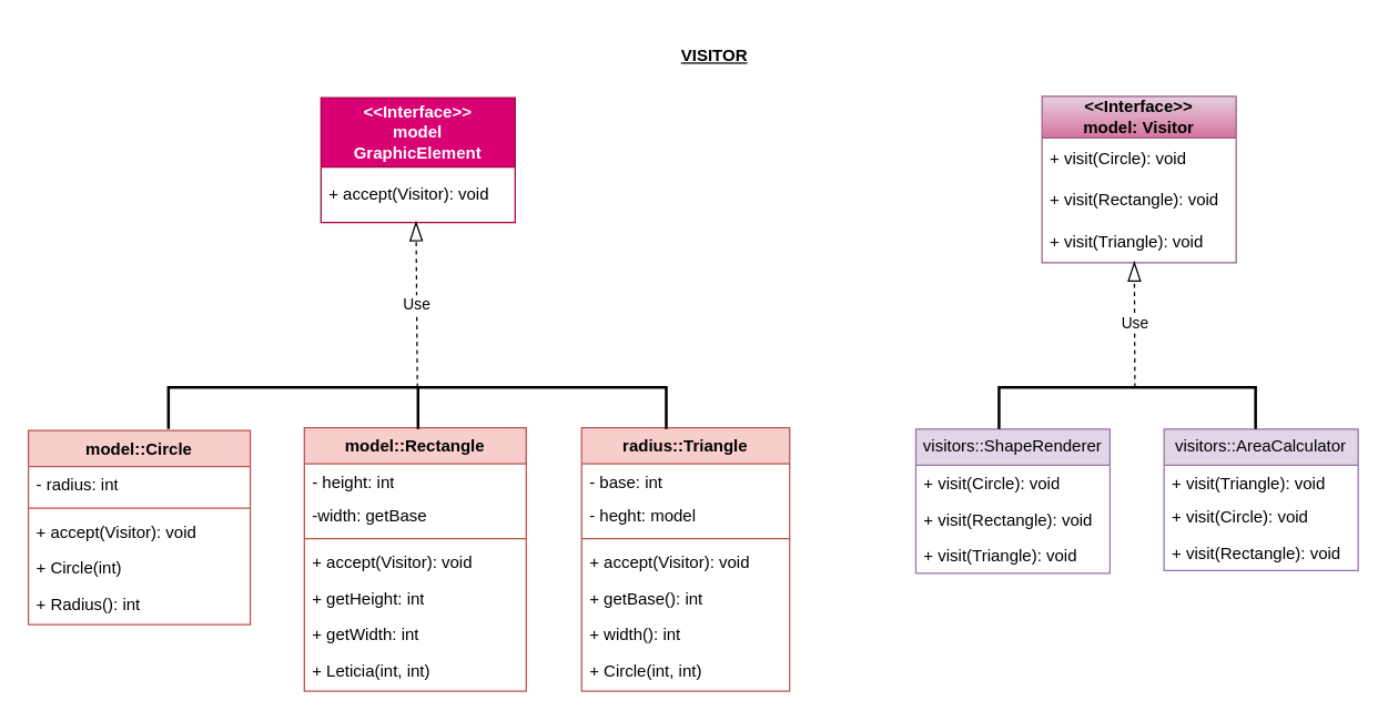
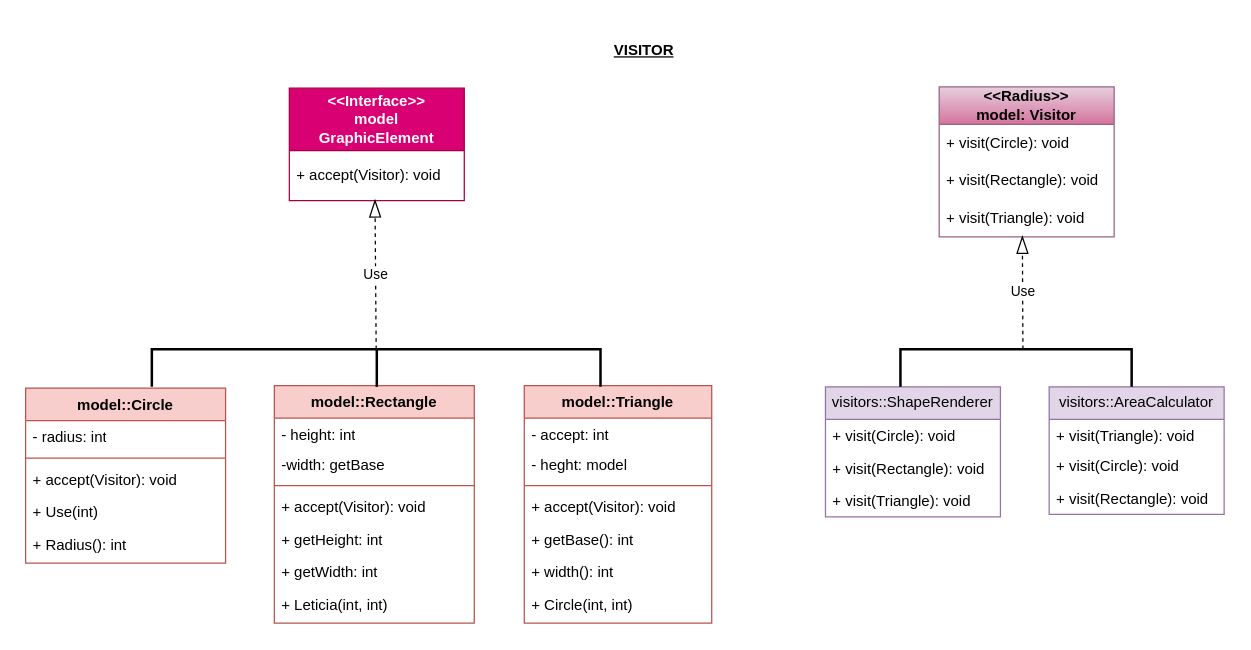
  <mxCell id="0" />
  <mxCell id="1" parent="0" />
  <mxCell id="2" value="&amp;lt;&amp;lt;Interface&amp;gt;&amp;gt;&lt;div&gt;model&lt;/div&gt;&lt;div&gt;GraphicElement&lt;/div&gt;" style="swimlane;fontStyle=1;childLayout=stackLayout;horizontal=1;startSize=50;horizontalStack=0;resizeParent=1;resizeParentMax=0;resizeLast=0;collapsible=1;marginBottom=0;whiteSpace=wrap;html=1;fillColor=#d80073;strokeColor=#A50040;fontColor=#ffffff;" vertex="1" parent="1"><mxGeometry x="231" y="70" width="140" height="90" as="geometry" /></mxCell>
  <mxCell id="3" value="+ accept(Visitor): void" style="text;strokeColor=none;fillColor=none;align=left;verticalAlign=middle;spacingLeft=4;spacingRight=4;overflow=hidden;points=[[0,0.5],[1,0.5]];portConstraint=eastwest;rotatable=0;whiteSpace=wrap;html=1;fontStyle=0" vertex="1" parent="2"><mxGeometry y="50" width="140" height="40" as="geometry" /></mxCell>
- <mxCell id="4" value="&amp;lt;&amp;lt;Interface&amp;gt;&amp;gt;&lt;div&gt;model: Visitor&lt;/div&gt;" style="swimlane;fontStyle=1;childLayout=stackLayout;horizontal=1;startSize=30;horizontalStack=0;resizeParent=1;resizeParentMax=0;resizeLast=0;collapsible=1;marginBottom=0;whiteSpace=wrap;html=1;fillColor=#e6d0de;strokeColor=#996185;gradientColor=#d5739d;" vertex="1" parent="1"><mxGeometry x="751" y="69" width="140" height="120" as="geometry" /></mxCell>
+ <mxCell id="4" value="&amp;lt;&amp;lt;Radius&amp;gt;&amp;gt;&lt;div&gt;model: Visitor&lt;/div&gt;" style="swimlane;fontStyle=1;childLayout=stackLayout;horizontal=1;startSize=30;horizontalStack=0;resizeParent=1;resizeParentMax=0;resizeLast=0;collapsible=1;marginBottom=0;whiteSpace=wrap;html=1;fillColor=#e6d0de;strokeColor=#996185;gradientColor=#d5739d;" vertex="1" parent="1"><mxGeometry x="751" y="69" width="140" height="120" as="geometry" /></mxCell>
  <mxCell id="5" value="+ visit(Circle): void" style="text;strokeColor=none;fillColor=none;align=left;verticalAlign=middle;spacingLeft=4;spacingRight=4;overflow=hidden;points=[[0,0.5],[1,0.5]];portConstraint=eastwest;rotatable=0;whiteSpace=wrap;html=1;" vertex="1" parent="4"><mxGeometry y="30" width="140" height="30" as="geometry" /></mxCell>
  <mxCell id="6" value="+ visit(Rectangle): void" style="text;strokeColor=none;fillColor=none;align=left;verticalAlign=middle;spacingLeft=4;spacingRight=4;overflow=hidden;points=[[0,0.5],[1,0.5]];portConstraint=eastwest;rotatable=0;whiteSpace=wrap;html=1;" vertex="1" parent="4"><mxGeometry y="60" width="140" height="30" as="geometry" /></mxCell>
  <mxCell id="7" value="+ visit(Triangle): void" style="text;strokeColor=none;fillColor=none;align=left;verticalAlign=middle;spacingLeft=4;spacingRight=4;overflow=hidden;points=[[0,0.5],[1,0.5]];portConstraint=eastwest;rotatable=0;whiteSpace=wrap;html=1;" vertex="1" parent="4"><mxGeometry y="90" width="140" height="30" as="geometry" /></mxCell>
  <mxCell id="8" value="model::Circle" style="swimlane;fontStyle=1;align=center;verticalAlign=top;childLayout=stackLayout;horizontal=1;startSize=26;horizontalStack=0;resizeParent=1;resizeParentMax=0;resizeLast=0;collapsible=1;marginBottom=0;whiteSpace=wrap;html=1;fillColor=#f8cecc;strokeColor=#b85450;" vertex="1" parent="1"><mxGeometry x="20" y="310" width="160" height="140" as="geometry" /></mxCell>
  <mxCell id="9" value="- radius: int" style="text;strokeColor=none;fillColor=none;align=left;verticalAlign=top;spacingLeft=4;spacingRight=4;overflow=hidden;rotatable=0;points=[[0,0.5],[1,0.5]];portConstraint=eastwest;whiteSpace=wrap;html=1;" vertex="1" parent="8"><mxGeometry y="26" width="160" height="26" as="geometry" /></mxCell>
  <mxCell id="10" value="" style="line;strokeWidth=1;fillColor=none;align=left;verticalAlign=middle;spacingTop=-1;spacingLeft=3;spacingRight=3;rotatable=0;labelPosition=right;points=[];portConstraint=eastwest;strokeColor=inherit;" vertex="1" parent="8"><mxGeometry y="52" width="160" height="8" as="geometry" /></mxCell>
  <mxCell id="11" value="+ accept(Visitor): void" style="text;strokeColor=none;fillColor=none;align=left;verticalAlign=top;spacingLeft=4;spacingRight=4;overflow=hidden;rotatable=0;points=[[0,0.5],[1,0.5]];portConstraint=eastwest;whiteSpace=wrap;html=1;" vertex="1" parent="8"><mxGeometry y="60" width="160" height="26" as="geometry" /></mxCell>
- <mxCell id="12" value="+ Circle(int)" style="text;strokeColor=none;fillColor=none;align=left;verticalAlign=top;spacingLeft=4;spacingRight=4;overflow=hidden;rotatable=0;points=[[0,0.5],[1,0.5]];portConstraint=eastwest;whiteSpace=wrap;html=1;" vertex="1" parent="8"><mxGeometry y="86" width="160" height="26" as="geometry" /></mxCell>
+ <mxCell id="12" value="+ Use(int)" style="text;strokeColor=none;fillColor=none;align=left;verticalAlign=top;spacingLeft=4;spacingRight=4;overflow=hidden;rotatable=0;points=[[0,0.5],[1,0.5]];portConstraint=eastwest;whiteSpace=wrap;html=1;" vertex="1" parent="8"><mxGeometry y="86" width="160" height="26" as="geometry" /></mxCell>
  <mxCell id="13" value="+ Radius(): int" style="text;strokeColor=none;fillColor=none;align=left;verticalAlign=top;spacingLeft=4;spacingRight=4;overflow=hidden;rotatable=0;points=[[0,0.5],[1,0.5]];portConstraint=eastwest;whiteSpace=wrap;html=1;" vertex="1" parent="8"><mxGeometry y="112" width="160" height="28" as="geometry" /></mxCell>
  <mxCell id="14" value="model::Rectangle" style="swimlane;fontStyle=1;align=center;verticalAlign=top;childLayout=stackLayout;horizontal=1;startSize=26;horizontalStack=0;resizeParent=1;resizeParentMax=0;resizeLast=0;collapsible=1;marginBottom=0;whiteSpace=wrap;html=1;fillColor=#f8cecc;strokeColor=#b85450;" vertex="1" parent="1"><mxGeometry x="219" y="308" width="160" height="190" as="geometry" /></mxCell>
  <mxCell id="15" value="- height: int" style="text;strokeColor=none;fillColor=none;align=left;verticalAlign=top;spacingLeft=4;spacingRight=4;overflow=hidden;rotatable=0;points=[[0,0.5],[1,0.5]];portConstraint=eastwest;whiteSpace=wrap;html=1;" vertex="1" parent="14"><mxGeometry y="26" width="160" height="24" as="geometry" /></mxCell>
  <mxCell id="16" value="-width: getBase" style="text;strokeColor=none;fillColor=none;align=left;verticalAlign=top;spacingLeft=4;spacingRight=4;overflow=hidden;rotatable=0;points=[[0,0.5],[1,0.5]];portConstraint=eastwest;whiteSpace=wrap;html=1;" vertex="1" parent="14"><mxGeometry y="50" width="160" height="26" as="geometry" /></mxCell>
  <mxCell id="17" value="" style="line;strokeWidth=1;fillColor=none;align=left;verticalAlign=middle;spacingTop=-1;spacingLeft=3;spacingRight=3;rotatable=0;labelPosition=right;points=[];portConstraint=eastwest;strokeColor=inherit;" vertex="1" parent="14"><mxGeometry y="76" width="160" height="8" as="geometry" /></mxCell>
  <mxCell id="18" value="+ accept(Visitor): void" style="text;strokeColor=none;fillColor=none;align=left;verticalAlign=top;spacingLeft=4;spacingRight=4;overflow=hidden;rotatable=0;points=[[0,0.5],[1,0.5]];portConstraint=eastwest;whiteSpace=wrap;html=1;" vertex="1" parent="14"><mxGeometry y="84" width="160" height="26" as="geometry" /></mxCell>
  <mxCell id="19" value="+ getHeight: int" style="text;strokeColor=none;fillColor=none;align=left;verticalAlign=top;spacingLeft=4;spacingRight=4;overflow=hidden;rotatable=0;points=[[0,0.5],[1,0.5]];portConstraint=eastwest;whiteSpace=wrap;html=1;" vertex="1" parent="14"><mxGeometry y="110" width="160" height="26" as="geometry" /></mxCell>
  <mxCell id="20" value="+ getWidth: int" style="text;strokeColor=none;fillColor=none;align=left;verticalAlign=top;spacingLeft=4;spacingRight=4;overflow=hidden;rotatable=0;points=[[0,0.5],[1,0.5]];portConstraint=eastwest;whiteSpace=wrap;html=1;" vertex="1" parent="14"><mxGeometry y="136" width="160" height="26" as="geometry" /></mxCell>
  <mxCell id="21" value="+ Leticia(int, int)" style="text;strokeColor=none;fillColor=none;align=left;verticalAlign=top;spacingLeft=4;spacingRight=4;overflow=hidden;rotatable=0;points=[[0,0.5],[1,0.5]];portConstraint=eastwest;whiteSpace=wrap;html=1;" vertex="1" parent="14"><mxGeometry y="162" width="160" height="28" as="geometry" /></mxCell>
- <mxCell id="22" value="radius::Triangle" style="swimlane;fontStyle=1;align=center;verticalAlign=top;childLayout=stackLayout;horizontal=1;startSize=26;horizontalStack=0;resizeParent=1;resizeParentMax=0;resizeLast=0;collapsible=1;marginBottom=0;whiteSpace=wrap;html=1;fillColor=#f8cecc;strokeColor=#b85450;" vertex="1" parent="1"><mxGeometry x="419" y="308" width="150" height="190" as="geometry" /></mxCell>
- <mxCell id="23" value="- base: int" style="text;strokeColor=none;fillColor=none;align=left;verticalAlign=top;spacingLeft=4;spacingRight=4;overflow=hidden;rotatable=0;points=[[0,0.5],[1,0.5]];portConstraint=eastwest;whiteSpace=wrap;html=1;" vertex="1" parent="22"><mxGeometry y="26" width="150" height="24" as="geometry" /></mxCell>
+ <mxCell id="22" value="model::Triangle" style="swimlane;fontStyle=1;align=center;verticalAlign=top;childLayout=stackLayout;horizontal=1;startSize=26;horizontalStack=0;resizeParent=1;resizeParentMax=0;resizeLast=0;collapsible=1;marginBottom=0;whiteSpace=wrap;html=1;fillColor=#f8cecc;strokeColor=#b85450;" vertex="1" parent="1"><mxGeometry x="419" y="308" width="150" height="190" as="geometry" /></mxCell>
+ <mxCell id="23" value="- accept: int" style="text;strokeColor=none;fillColor=none;align=left;verticalAlign=top;spacingLeft=4;spacingRight=4;overflow=hidden;rotatable=0;points=[[0,0.5],[1,0.5]];portConstraint=eastwest;whiteSpace=wrap;html=1;" vertex="1" parent="22"><mxGeometry y="26" width="150" height="24" as="geometry" /></mxCell>
  <mxCell id="24" value="- heght: model" style="text;strokeColor=none;fillColor=none;align=left;verticalAlign=top;spacingLeft=4;spacingRight=4;overflow=hidden;rotatable=0;points=[[0,0.5],[1,0.5]];portConstraint=eastwest;whiteSpace=wrap;html=1;" vertex="1" parent="22"><mxGeometry y="50" width="150" height="26" as="geometry" /></mxCell>
  <mxCell id="25" value="" style="line;strokeWidth=1;fillColor=none;align=left;verticalAlign=middle;spacingTop=-1;spacingLeft=3;spacingRight=3;rotatable=0;labelPosition=right;points=[];portConstraint=eastwest;strokeColor=inherit;" vertex="1" parent="22"><mxGeometry y="76" width="150" height="8" as="geometry" /></mxCell>
  <mxCell id="26" value="+ accept(Visitor): void" style="text;strokeColor=none;fillColor=none;align=left;verticalAlign=top;spacingLeft=4;spacingRight=4;overflow=hidden;rotatable=0;points=[[0,0.5],[1,0.5]];portConstraint=eastwest;whiteSpace=wrap;html=1;" vertex="1" parent="22"><mxGeometry y="84" width="150" height="26" as="geometry" /></mxCell>
  <mxCell id="27" value="+ getBase(): int" style="text;strokeColor=none;fillColor=none;align=left;verticalAlign=top;spacingLeft=4;spacingRight=4;overflow=hidden;rotatable=0;points=[[0,0.5],[1,0.5]];portConstraint=eastwest;whiteSpace=wrap;html=1;" vertex="1" parent="22"><mxGeometry y="110" width="150" height="26" as="geometry" /></mxCell>
  <mxCell id="28" value="+ width(): int" style="text;strokeColor=none;fillColor=none;align=left;verticalAlign=top;spacingLeft=4;spacingRight=4;overflow=hidden;rotatable=0;points=[[0,0.5],[1,0.5]];portConstraint=eastwest;whiteSpace=wrap;html=1;" vertex="1" parent="22"><mxGeometry y="136" width="150" height="26" as="geometry" /></mxCell>
  <mxCell id="29" value="+ Circle(int, int)" style="text;strokeColor=none;fillColor=none;align=left;verticalAlign=top;spacingLeft=4;spacingRight=4;overflow=hidden;rotatable=0;points=[[0,0.5],[1,0.5]];portConstraint=eastwest;whiteSpace=wrap;html=1;" vertex="1" parent="22"><mxGeometry y="162" width="150" height="28" as="geometry" /></mxCell>
  <mxCell id="30" value="visitors::ShapeRenderer" style="swimlane;fontStyle=0;childLayout=stackLayout;horizontal=1;startSize=26;fillColor=#e1d5e7;horizontalStack=0;resizeParent=1;resizeParentMax=0;resizeLast=0;collapsible=1;marginBottom=0;whiteSpace=wrap;html=1;strokeColor=#9673a6;" vertex="1" parent="1"><mxGeometry x="660" y="309" width="140" height="104" as="geometry" /></mxCell>
  <mxCell id="31" value="+ visit(Circle): void" style="text;strokeColor=none;fillColor=none;align=left;verticalAlign=top;spacingLeft=4;spacingRight=4;overflow=hidden;rotatable=0;points=[[0,0.5],[1,0.5]];portConstraint=eastwest;whiteSpace=wrap;html=1;" vertex="1" parent="30"><mxGeometry y="26" width="140" height="26" as="geometry" /></mxCell>
  <mxCell id="32" value="+ visit(Rectangle): void" style="text;strokeColor=none;fillColor=none;align=left;verticalAlign=top;spacingLeft=4;spacingRight=4;overflow=hidden;rotatable=0;points=[[0,0.5],[1,0.5]];portConstraint=eastwest;whiteSpace=wrap;html=1;" vertex="1" parent="30"><mxGeometry y="52" width="140" height="26" as="geometry" /></mxCell>
  <mxCell id="33" value="+ visit(Triangle): void" style="text;strokeColor=none;fillColor=none;align=left;verticalAlign=top;spacingLeft=4;spacingRight=4;overflow=hidden;rotatable=0;points=[[0,0.5],[1,0.5]];portConstraint=eastwest;whiteSpace=wrap;html=1;" vertex="1" parent="30"><mxGeometry y="78" width="140" height="26" as="geometry" /></mxCell>
  <mxCell id="34" value="visitors::AreaCalculator" style="swimlane;fontStyle=0;childLayout=stackLayout;horizontal=1;startSize=26;fillColor=#e1d5e7;horizontalStack=0;resizeParent=1;resizeParentMax=0;resizeLast=0;collapsible=1;marginBottom=0;whiteSpace=wrap;html=1;strokeColor=#9673a6;" vertex="1" parent="1"><mxGeometry x="839" y="309" width="140" height="102" as="geometry" /></mxCell>
  <mxCell id="35" value="+ visit(Triangle): void" style="text;strokeColor=none;fillColor=none;align=left;verticalAlign=top;spacingLeft=4;spacingRight=4;overflow=hidden;rotatable=0;points=[[0,0.5],[1,0.5]];portConstraint=eastwest;whiteSpace=wrap;html=1;" vertex="1" parent="34"><mxGeometry y="26" width="140" height="24" as="geometry" /></mxCell>
  <mxCell id="36" value="+ visit(Circle): void" style="text;strokeColor=none;fillColor=none;align=left;verticalAlign=top;spacingLeft=4;spacingRight=4;overflow=hidden;rotatable=0;points=[[0,0.5],[1,0.5]];portConstraint=eastwest;whiteSpace=wrap;html=1;" vertex="1" parent="34"><mxGeometry y="50" width="140" height="26" as="geometry" /></mxCell>
  <mxCell id="37" value="+ visit(Rectangle): void" style="text;strokeColor=none;fillColor=none;align=left;verticalAlign=top;spacingLeft=4;spacingRight=4;overflow=hidden;rotatable=0;points=[[0,0.5],[1,0.5]];portConstraint=eastwest;whiteSpace=wrap;html=1;" vertex="1" parent="34"><mxGeometry y="76" width="140" height="26" as="geometry" /></mxCell>
  <mxCell id="38" value="" style="strokeWidth=2;html=1;shape=mxgraph.flowchart.annotation_1;align=left;pointerEvents=1;direction=south;" vertex="1" parent="1"><mxGeometry x="121" y="279" width="359" height="30" as="geometry" /></mxCell>
  <mxCell id="39" value="" style="line;strokeWidth=2;html=1;direction=south;" vertex="1" parent="1"><mxGeometry x="296" y="279" width="10" height="30" as="geometry" /></mxCell>
  <mxCell id="40" value="Use" style="endArrow=blockThin;endSize=12;dashed=1;html=1;rounded=0;endFill=0;exitX=0;exitY=0.5;exitDx=0;exitDy=0;exitPerimeter=0;entryX=-2.02;entryY=0.514;entryDx=0;entryDy=0;entryPerimeter=0;" edge="1" parent="1" source="38"><mxGeometry width="160" relative="1" as="geometry"><mxPoint x="298" y="260" as="sourcePoint" /><mxPoint x="299.55" y="159" as="targetPoint" /></mxGeometry></mxCell>
  <mxCell id="41" value="" style="strokeWidth=2;html=1;shape=mxgraph.flowchart.annotation_1;align=left;pointerEvents=1;direction=south;" vertex="1" parent="1"><mxGeometry x="720" y="279" width="185" height="30" as="geometry" /></mxCell>
  <mxCell id="42" value="Use" style="endArrow=blockThin;endSize=12;dashed=1;html=1;rounded=0;endFill=0;entryX=-2.02;entryY=0.514;entryDx=0;entryDy=0;entryPerimeter=0;" edge="1" parent="1"><mxGeometry width="160" relative="1" as="geometry"><mxPoint x="818" y="279" as="sourcePoint" /><mxPoint x="817.55" y="188" as="targetPoint" /></mxGeometry></mxCell>
  <mxCell id="43" value="VISITOR" style="text;strokeColor=none;align=center;fillColor=none;html=1;verticalAlign=middle;whiteSpace=wrap;rounded=0;fontStyle=5" vertex="1" parent="1"><mxGeometry x="465" y="20" width="100" height="40" as="geometry" /></mxCell>
